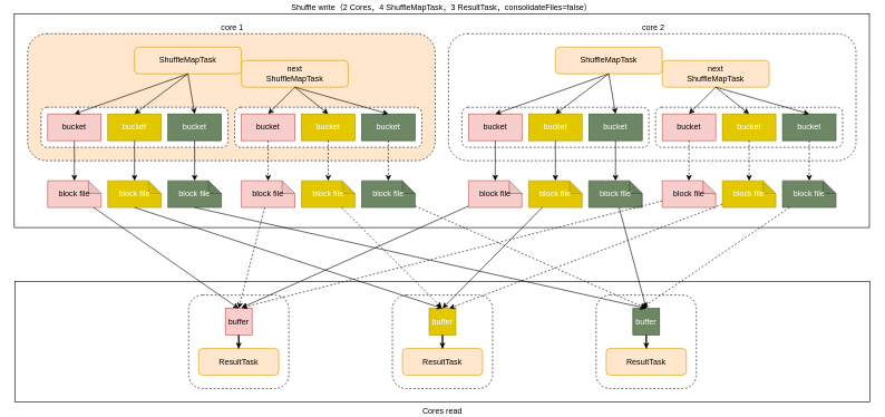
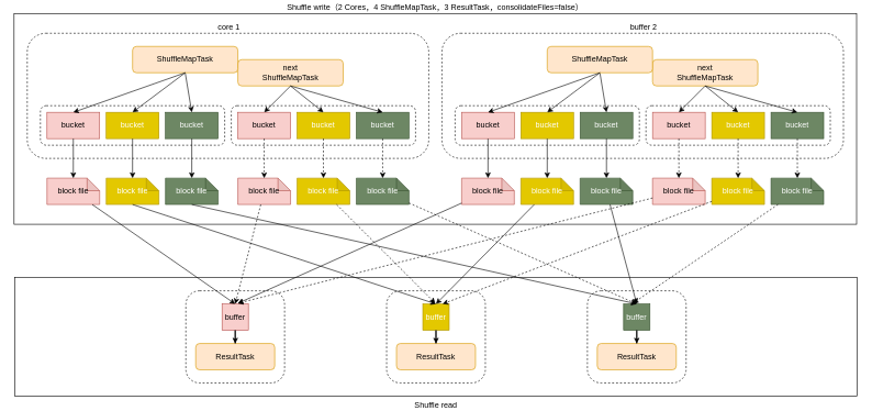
  <mxCell id="0" />
  <mxCell id="1" parent="0" />
  <mxCell id="2" value="Shuffle write（2 Cores，4 ShuffleMapTask，3 ResultTask，consolidateFiles=false）" style="rounded=0;whiteSpace=wrap;html=1;labelPosition=center;verticalLabelPosition=top;align=center;verticalAlign=bottom;" parent="1" vertex="1"><mxGeometry x="20" y="20" width="1280" height="320" as="geometry" /></mxCell>
  <mxCell id="3" value="" style="group;fillColor=#FFFFFF;" parent="1" vertex="1" connectable="0"><mxGeometry x="580" y="270" width="130" height="40" as="geometry" /></mxCell>
- <mxCell id="4" value="&amp;nbsp;core 1" style="rounded=1;whiteSpace=wrap;html=1;dashed=1;labelPosition=center;verticalLabelPosition=top;align=center;verticalAlign=bottom;fillColor=#ffe6cc;" parent="1" vertex="1"><mxGeometry x="40" y="50" width="610" height="190" as="geometry" /></mxCell>
+ <mxCell id="4" value="&amp;nbsp;core 1" style="rounded=1;whiteSpace=wrap;html=1;dashed=1;labelPosition=center;verticalLabelPosition=top;align=center;verticalAlign=bottom;" parent="1" vertex="1"><mxGeometry x="40" y="50" width="610" height="190" as="geometry" /></mxCell>
  <mxCell id="5" value="next&lt;br&gt;ShuffleMapTask" style="rounded=1;whiteSpace=wrap;html=1;fillColor=#ffe6cc;strokeColor=#d79b00;" parent="1" vertex="1"><mxGeometry x="360" y="90" width="160" height="40" as="geometry" /></mxCell>
  <mxCell id="6" value="" style="group" parent="1" vertex="1" connectable="0"><mxGeometry x="360" y="270" width="260" height="40" as="geometry" /></mxCell>
  <mxCell id="7" value="block file" style="shape=note;whiteSpace=wrap;html=1;backgroundOutline=1;darkOpacity=0.05;fontSize=12;size=19;fontStyle=0;fillColor=#f8cecc;strokeColor=#b85450;" parent="6" vertex="1"><mxGeometry width="80" height="40" as="geometry" /></mxCell>
  <mxCell id="8" value="block file" style="shape=note;whiteSpace=wrap;html=1;backgroundOutline=1;darkOpacity=0.05;fontSize=12;size=19;fontStyle=0;fillColor=#e3c800;strokeColor=#B09500;fontColor=#ffffff;" parent="6" vertex="1"><mxGeometry x="90" width="80" height="40" as="geometry" /></mxCell>
  <mxCell id="9" value="block file" style="shape=note;whiteSpace=wrap;html=1;backgroundOutline=1;darkOpacity=0.05;fontSize=12;size=19;fontStyle=0;fillColor=#6d8764;strokeColor=#3A5431;fontColor=#ffffff;" parent="6" vertex="1"><mxGeometry x="180" width="80" height="40" as="geometry" /></mxCell>
  <mxCell id="10" value="" style="rounded=1;whiteSpace=wrap;html=1;dashed=1;" parent="1" vertex="1"><mxGeometry x="350" y="160" width="280" height="60" as="geometry" /></mxCell>
  <mxCell id="11" value="bucket" style="rounded=0;whiteSpace=wrap;html=1;fillColor=#6d8764;strokeColor=#3A5431;fontColor=#ffffff;" parent="1" vertex="1"><mxGeometry x="540" y="170" width="80" height="40" as="geometry" /></mxCell>
  <mxCell id="12" style="edgeStyle=none;rounded=0;orthogonalLoop=1;jettySize=auto;html=1;exitX=0.5;exitY=1;exitDx=0;exitDy=0;dashed=1;" parent="1" source="11" target="9" edge="1"><mxGeometry relative="1" as="geometry"><mxPoint x="370" y="290" as="targetPoint" /></mxGeometry></mxCell>
  <mxCell id="13" value="bucket" style="rounded=0;whiteSpace=wrap;html=1;fillColor=#f8cecc;strokeColor=#b85450;" parent="1" vertex="1"><mxGeometry x="360" y="170" width="80" height="40" as="geometry" /></mxCell>
  <mxCell id="14" style="edgeStyle=none;rounded=0;orthogonalLoop=1;jettySize=auto;html=1;exitX=0.5;exitY=1;exitDx=0;exitDy=0;entryX=0.5;entryY=0;entryDx=0;entryDy=0;entryPerimeter=0;dashed=1;" parent="1" source="13" target="7" edge="1"><mxGeometry relative="1" as="geometry"><mxPoint x="280" y="230" as="sourcePoint" /><mxPoint x="280" y="290" as="targetPoint" /></mxGeometry></mxCell>
  <mxCell id="15" value="bucket" style="rounded=0;whiteSpace=wrap;html=1;fillColor=#e3c800;strokeColor=#B09500;fontColor=#ffffff;" parent="1" vertex="1"><mxGeometry x="450" y="170" width="80" height="40" as="geometry" /></mxCell>
  <mxCell id="16" style="edgeStyle=none;rounded=0;orthogonalLoop=1;jettySize=auto;html=1;entryX=0.5;entryY=0;entryDx=0;entryDy=0;exitX=0.5;exitY=1;exitDx=0;exitDy=0;entryPerimeter=0;dashed=1;" parent="1" source="15" target="8" edge="1"><mxGeometry relative="1" as="geometry"><mxPoint x="325" y="230" as="sourcePoint" /><mxPoint x="325" y="290" as="targetPoint" /></mxGeometry></mxCell>
  <mxCell id="17" value="" style="rounded=1;whiteSpace=wrap;html=1;dashed=1;" parent="1" vertex="1"><mxGeometry x="60" y="160" width="280" height="60" as="geometry" /></mxCell>
  <mxCell id="18" value="bucket" style="rounded=0;whiteSpace=wrap;html=1;fillColor=#6d8764;strokeColor=#3A5431;fontColor=#ffffff;" parent="1" vertex="1"><mxGeometry x="250" y="170" width="80" height="40" as="geometry" /></mxCell>
  <mxCell id="19" style="edgeStyle=none;rounded=0;orthogonalLoop=1;jettySize=auto;html=1;entryX=0.5;entryY=0;entryDx=0;entryDy=0;exitX=0.5;exitY=1;exitDx=0;exitDy=0;" parent="1" source="21" target="18" edge="1"><mxGeometry relative="1" as="geometry" /></mxCell>
  <mxCell id="20" style="edgeStyle=none;rounded=0;orthogonalLoop=1;jettySize=auto;html=1;exitX=0.5;exitY=1;exitDx=0;exitDy=0;" parent="1" source="18" target="30" edge="1"><mxGeometry relative="1" as="geometry"><mxPoint x="210" y="270" as="targetPoint" /></mxGeometry></mxCell>
  <mxCell id="21" value="ShuffleMapTask" style="rounded=1;whiteSpace=wrap;html=1;fillColor=#ffe6cc;strokeColor=#d79b00;" parent="1" vertex="1"><mxGeometry x="200" y="70" width="160" height="40" as="geometry" /></mxCell>
  <mxCell id="22" value="block file" style="shape=note;whiteSpace=wrap;html=1;backgroundOutline=1;darkOpacity=0.05;fontSize=12;size=19;fontStyle=0;fillColor=#f8cecc;strokeColor=#b85450;" parent="1" vertex="1"><mxGeometry x="70" y="270" width="80" height="40" as="geometry" /></mxCell>
  <mxCell id="23" value="bucket" style="rounded=0;whiteSpace=wrap;html=1;fillColor=#f8cecc;strokeColor=#b85450;" parent="1" vertex="1"><mxGeometry x="70" y="170" width="80" height="40" as="geometry" /></mxCell>
  <mxCell id="24" style="rounded=0;orthogonalLoop=1;jettySize=auto;html=1;entryX=0.5;entryY=0;entryDx=0;entryDy=0;exitX=0.5;exitY=1;exitDx=0;exitDy=0;" parent="1" source="21" target="23" edge="1"><mxGeometry relative="1" as="geometry"><mxPoint x="140" y="175.714" as="targetPoint" /></mxGeometry></mxCell>
  <mxCell id="25" style="edgeStyle=none;rounded=0;orthogonalLoop=1;jettySize=auto;html=1;exitX=0.5;exitY=1;exitDx=0;exitDy=0;entryX=0.5;entryY=0;entryDx=0;entryDy=0;entryPerimeter=0;" parent="1" source="23" target="22" edge="1"><mxGeometry relative="1" as="geometry"><mxPoint x="120" y="210" as="sourcePoint" /><mxPoint x="120" y="270" as="targetPoint" /></mxGeometry></mxCell>
  <mxCell id="26" value="bucket" style="rounded=0;whiteSpace=wrap;html=1;fillColor=#e3c800;strokeColor=#B09500;fontColor=#ffffff;" parent="1" vertex="1"><mxGeometry x="160" y="170" width="80" height="40" as="geometry" /></mxCell>
  <mxCell id="27" style="edgeStyle=none;rounded=0;orthogonalLoop=1;jettySize=auto;html=1;entryX=0.5;entryY=0;entryDx=0;entryDy=0;exitX=0.5;exitY=1;exitDx=0;exitDy=0;" parent="1" source="21" target="26" edge="1"><mxGeometry relative="1" as="geometry"><mxPoint x="165" y="170" as="targetPoint" /></mxGeometry></mxCell>
  <mxCell id="28" value="block file" style="shape=note;whiteSpace=wrap;html=1;backgroundOutline=1;darkOpacity=0.05;fontSize=12;size=19;fontStyle=0;fillColor=#e3c800;strokeColor=#B09500;fontColor=#ffffff;" parent="1" vertex="1"><mxGeometry x="160" y="270" width="80" height="40" as="geometry" /></mxCell>
  <mxCell id="29" style="edgeStyle=none;rounded=0;orthogonalLoop=1;jettySize=auto;html=1;entryX=0.5;entryY=0;entryDx=0;entryDy=0;exitX=0.5;exitY=1;exitDx=0;exitDy=0;entryPerimeter=0;" parent="1" source="26" target="28" edge="1"><mxGeometry relative="1" as="geometry"><mxPoint x="165" y="210" as="sourcePoint" /><mxPoint x="165" y="270" as="targetPoint" /></mxGeometry></mxCell>
  <mxCell id="30" value="block file" style="shape=note;whiteSpace=wrap;html=1;backgroundOutline=1;darkOpacity=0.05;fontSize=12;size=19;fontStyle=0;fillColor=#6d8764;strokeColor=#3A5431;fontColor=#ffffff;" parent="1" vertex="1"><mxGeometry x="250" y="270" width="80" height="40" as="geometry" /></mxCell>
- <mxCell id="31" value="&amp;nbsp;core 2" style="rounded=1;whiteSpace=wrap;html=1;dashed=1;labelPosition=center;verticalLabelPosition=top;align=center;verticalAlign=bottom;" parent="1" vertex="1"><mxGeometry x="670" y="50" width="610" height="190" as="geometry" /></mxCell>
+ <mxCell id="31" value="&amp;nbsp;buffer 2" style="rounded=1;whiteSpace=wrap;html=1;dashed=1;labelPosition=center;verticalLabelPosition=top;align=center;verticalAlign=bottom;" parent="1" vertex="1"><mxGeometry x="670" y="50" width="610" height="190" as="geometry" /></mxCell>
  <mxCell id="32" value="next&lt;br&gt;ShuffleMapTask" style="rounded=1;whiteSpace=wrap;html=1;fillColor=#ffe6cc;strokeColor=#d79b00;" parent="1" vertex="1"><mxGeometry x="990" y="90" width="160" height="40" as="geometry" /></mxCell>
  <mxCell id="33" value="" style="group" parent="1" vertex="1" connectable="0"><mxGeometry x="990" y="270" width="260" height="40" as="geometry" /></mxCell>
  <mxCell id="34" value="block file" style="shape=note;whiteSpace=wrap;html=1;backgroundOutline=1;darkOpacity=0.05;fontSize=12;size=19;fontStyle=0;fillColor=#f8cecc;strokeColor=#b85450;" parent="33" vertex="1"><mxGeometry width="80" height="40" as="geometry" /></mxCell>
  <mxCell id="35" value="block file" style="shape=note;whiteSpace=wrap;html=1;backgroundOutline=1;darkOpacity=0.05;fontSize=12;size=19;fontStyle=0;fillColor=#e3c800;strokeColor=#B09500;fontColor=#ffffff;" parent="33" vertex="1"><mxGeometry x="90" width="80" height="40" as="geometry" /></mxCell>
  <mxCell id="36" value="block file" style="shape=note;whiteSpace=wrap;html=1;backgroundOutline=1;darkOpacity=0.05;fontSize=12;size=19;fontStyle=0;fillColor=#6d8764;strokeColor=#3A5431;fontColor=#ffffff;" parent="33" vertex="1"><mxGeometry x="180" width="80" height="40" as="geometry" /></mxCell>
  <mxCell id="37" value="" style="rounded=1;whiteSpace=wrap;html=1;dashed=1;" parent="1" vertex="1"><mxGeometry x="980" y="160" width="280" height="60" as="geometry" /></mxCell>
  <mxCell id="38" value="bucket" style="rounded=0;whiteSpace=wrap;html=1;fillColor=#6d8764;strokeColor=#3A5431;fontColor=#ffffff;" parent="1" vertex="1"><mxGeometry x="1170" y="170" width="80" height="40" as="geometry" /></mxCell>
  <mxCell id="39" style="edgeStyle=none;rounded=0;orthogonalLoop=1;jettySize=auto;html=1;exitX=0.5;exitY=1;exitDx=0;exitDy=0;dashed=1;" parent="1" source="38" target="36" edge="1"><mxGeometry relative="1" as="geometry"><mxPoint x="1000" y="290" as="targetPoint" /></mxGeometry></mxCell>
  <mxCell id="40" value="bucket" style="rounded=0;whiteSpace=wrap;html=1;fillColor=#f8cecc;strokeColor=#b85450;" parent="1" vertex="1"><mxGeometry x="990" y="170" width="80" height="40" as="geometry" /></mxCell>
  <mxCell id="41" style="edgeStyle=none;rounded=0;orthogonalLoop=1;jettySize=auto;html=1;exitX=0.5;exitY=1;exitDx=0;exitDy=0;entryX=0.5;entryY=0;entryDx=0;entryDy=0;entryPerimeter=0;dashed=1;" parent="1" source="40" target="34" edge="1"><mxGeometry relative="1" as="geometry"><mxPoint x="910" y="230" as="sourcePoint" /><mxPoint x="910" y="290" as="targetPoint" /></mxGeometry></mxCell>
  <mxCell id="42" value="bucket" style="rounded=0;whiteSpace=wrap;html=1;fillColor=#e3c800;strokeColor=#B09500;fontColor=#ffffff;" parent="1" vertex="1"><mxGeometry x="1080" y="170" width="80" height="40" as="geometry" /></mxCell>
  <mxCell id="43" style="edgeStyle=none;rounded=0;orthogonalLoop=1;jettySize=auto;html=1;entryX=0.5;entryY=0;entryDx=0;entryDy=0;exitX=0.5;exitY=1;exitDx=0;exitDy=0;entryPerimeter=0;dashed=1;" parent="1" source="42" target="35" edge="1"><mxGeometry relative="1" as="geometry"><mxPoint x="955" y="230" as="sourcePoint" /><mxPoint x="955" y="290" as="targetPoint" /></mxGeometry></mxCell>
  <mxCell id="44" value="" style="rounded=1;whiteSpace=wrap;html=1;dashed=1;" parent="1" vertex="1"><mxGeometry x="690" y="160" width="280" height="60" as="geometry" /></mxCell>
  <mxCell id="45" value="bucket" style="rounded=0;whiteSpace=wrap;html=1;fillColor=#6d8764;strokeColor=#3A5431;fontColor=#ffffff;" parent="1" vertex="1"><mxGeometry x="880" y="170" width="80" height="40" as="geometry" /></mxCell>
  <mxCell id="46" style="edgeStyle=none;rounded=0;orthogonalLoop=1;jettySize=auto;html=1;entryX=0.5;entryY=0;entryDx=0;entryDy=0;exitX=0.5;exitY=1;exitDx=0;exitDy=0;" parent="1" source="48" target="45" edge="1"><mxGeometry relative="1" as="geometry" /></mxCell>
  <mxCell id="47" style="edgeStyle=none;rounded=0;orthogonalLoop=1;jettySize=auto;html=1;exitX=0.5;exitY=1;exitDx=0;exitDy=0;" parent="1" source="45" target="57" edge="1"><mxGeometry relative="1" as="geometry"><mxPoint x="840" y="270" as="targetPoint" /></mxGeometry></mxCell>
  <mxCell id="48" value="ShuffleMapTask" style="rounded=1;whiteSpace=wrap;html=1;fillColor=#ffe6cc;strokeColor=#d79b00;" parent="1" vertex="1"><mxGeometry x="830" y="70" width="160" height="40" as="geometry" /></mxCell>
  <mxCell id="49" value="block file" style="shape=note;whiteSpace=wrap;html=1;backgroundOutline=1;darkOpacity=0.05;fontSize=12;size=19;fontStyle=0;fillColor=#f8cecc;strokeColor=#b85450;" parent="1" vertex="1"><mxGeometry x="700" y="270" width="80" height="40" as="geometry" /></mxCell>
  <mxCell id="50" value="bucket" style="rounded=0;whiteSpace=wrap;html=1;fillColor=#f8cecc;strokeColor=#b85450;" parent="1" vertex="1"><mxGeometry x="700" y="170" width="80" height="40" as="geometry" /></mxCell>
  <mxCell id="51" style="rounded=0;orthogonalLoop=1;jettySize=auto;html=1;entryX=0.5;entryY=0;entryDx=0;entryDy=0;exitX=0.5;exitY=1;exitDx=0;exitDy=0;" parent="1" source="48" target="50" edge="1"><mxGeometry relative="1" as="geometry"><mxPoint x="770" y="175.714" as="targetPoint" /></mxGeometry></mxCell>
  <mxCell id="52" style="edgeStyle=none;rounded=0;orthogonalLoop=1;jettySize=auto;html=1;exitX=0.5;exitY=1;exitDx=0;exitDy=0;entryX=0.5;entryY=0;entryDx=0;entryDy=0;entryPerimeter=0;" parent="1" source="50" target="49" edge="1"><mxGeometry relative="1" as="geometry"><mxPoint x="750" y="210" as="sourcePoint" /><mxPoint x="750" y="270" as="targetPoint" /></mxGeometry></mxCell>
  <mxCell id="53" value="bucket" style="rounded=0;whiteSpace=wrap;html=1;fillColor=#e3c800;strokeColor=#B09500;fontColor=#ffffff;" parent="1" vertex="1"><mxGeometry x="790" y="170" width="80" height="40" as="geometry" /></mxCell>
  <mxCell id="54" style="edgeStyle=none;rounded=0;orthogonalLoop=1;jettySize=auto;html=1;entryX=0.5;entryY=0;entryDx=0;entryDy=0;exitX=0.5;exitY=1;exitDx=0;exitDy=0;" parent="1" source="48" target="53" edge="1"><mxGeometry relative="1" as="geometry"><mxPoint x="795" y="170" as="targetPoint" /></mxGeometry></mxCell>
  <mxCell id="55" value="block file" style="shape=note;whiteSpace=wrap;html=1;backgroundOutline=1;darkOpacity=0.05;fontSize=12;size=19;fontStyle=0;fillColor=#e3c800;strokeColor=#B09500;fontColor=#ffffff;" parent="1" vertex="1"><mxGeometry x="790" y="270" width="80" height="40" as="geometry" /></mxCell>
  <mxCell id="56" style="edgeStyle=none;rounded=0;orthogonalLoop=1;jettySize=auto;html=1;entryX=0.5;entryY=0;entryDx=0;entryDy=0;exitX=0.5;exitY=1;exitDx=0;exitDy=0;entryPerimeter=0;" parent="1" source="53" target="55" edge="1"><mxGeometry relative="1" as="geometry"><mxPoint x="795" y="210" as="sourcePoint" /><mxPoint x="795" y="270" as="targetPoint" /></mxGeometry></mxCell>
  <mxCell id="57" value="block file" style="shape=note;whiteSpace=wrap;html=1;backgroundOutline=1;darkOpacity=0.05;fontSize=12;size=19;fontStyle=0;fillColor=#6d8764;strokeColor=#3A5431;fontColor=#ffffff;" parent="1" vertex="1"><mxGeometry x="880" y="270" width="80" height="40" as="geometry" /></mxCell>
- <mxCell id="58" value="Cores read" style="rounded=0;whiteSpace=wrap;html=1;labelPosition=center;verticalLabelPosition=bottom;align=center;verticalAlign=top;" parent="1" vertex="1"><mxGeometry x="21" y="421" width="1280" height="180" as="geometry" /></mxCell>
+ <mxCell id="58" value="Shuffle read" style="rounded=0;whiteSpace=wrap;html=1;labelPosition=center;verticalLabelPosition=bottom;align=center;verticalAlign=top;" parent="1" vertex="1"><mxGeometry x="21" y="421" width="1280" height="180" as="geometry" /></mxCell>
  <mxCell id="59" value="" style="rounded=1;whiteSpace=wrap;html=1;dashed=1;" parent="1" vertex="1"><mxGeometry x="281" y="441" width="150" height="140" as="geometry" /></mxCell>
  <mxCell id="60" value="ResultTask" style="rounded=1;whiteSpace=wrap;html=1;fillColor=#ffe6cc;strokeColor=#d79b00;verticalAlign=middle;comic=0;shadow=0;glass=0;" parent="1" vertex="1"><mxGeometry x="296" y="521" width="120" height="40" as="geometry" /></mxCell>
  <mxCell id="61" value="buffer" style="rounded=0;whiteSpace=wrap;html=1;fillColor=#f8cecc;strokeColor=#b85450;" parent="1" vertex="1"><mxGeometry x="336" y="461" width="40" height="40" as="geometry" /></mxCell>
  <mxCell id="62" style="edgeStyle=orthogonalEdgeStyle;rounded=0;orthogonalLoop=1;jettySize=auto;html=1;entryX=0.5;entryY=0;entryDx=0;entryDy=0;" parent="1" source="61" target="60" edge="1"><mxGeometry relative="1" as="geometry" /></mxCell>
  <mxCell id="63" value="" style="rounded=1;whiteSpace=wrap;html=1;dashed=1;" parent="1" vertex="1"><mxGeometry x="586" y="441" width="150" height="140" as="geometry" /></mxCell>
  <mxCell id="64" value="ResultTask" style="rounded=1;whiteSpace=wrap;html=1;fillColor=#ffe6cc;strokeColor=#d79b00;verticalAlign=middle;comic=0;shadow=0;glass=0;" parent="1" vertex="1"><mxGeometry x="601" y="521" width="120" height="40" as="geometry" /></mxCell>
  <mxCell id="65" value="buffer" style="rounded=0;whiteSpace=wrap;html=1;fillColor=#e3c800;strokeColor=#B09500;fontColor=#ffffff;" parent="1" vertex="1"><mxGeometry x="641" y="461" width="40" height="40" as="geometry" /></mxCell>
  <mxCell id="66" style="edgeStyle=orthogonalEdgeStyle;rounded=0;orthogonalLoop=1;jettySize=auto;html=1;entryX=0.5;entryY=0;entryDx=0;entryDy=0;strokeColor=#000000;" parent="1" source="65" target="64" edge="1"><mxGeometry relative="1" as="geometry" /></mxCell>
  <mxCell id="67" value="" style="rounded=1;whiteSpace=wrap;html=1;dashed=1;" parent="1" vertex="1"><mxGeometry x="891" y="441" width="150" height="140" as="geometry" /></mxCell>
  <mxCell id="68" value="ResultTask" style="rounded=1;whiteSpace=wrap;html=1;fillColor=#ffe6cc;strokeColor=#d79b00;verticalAlign=middle;comic=0;shadow=0;glass=0;" parent="1" vertex="1"><mxGeometry x="906" y="521" width="120" height="40" as="geometry" /></mxCell>
  <mxCell id="69" value="buffer" style="rounded=0;whiteSpace=wrap;html=1;fillColor=#6d8764;strokeColor=#3A5431;fontColor=#ffffff;" parent="1" vertex="1"><mxGeometry x="946" y="461" width="40" height="40" as="geometry" /></mxCell>
  <mxCell id="70" style="edgeStyle=orthogonalEdgeStyle;rounded=0;orthogonalLoop=1;jettySize=auto;html=1;entryX=0.5;entryY=0;entryDx=0;entryDy=0;strokeColor=#000000;" parent="1" source="69" target="68" edge="1"><mxGeometry relative="1" as="geometry" /></mxCell>
  <mxCell id="71" style="rounded=0;orthogonalLoop=1;jettySize=auto;html=1;entryX=0.5;entryY=0;entryDx=0;entryDy=0;fontSize=12;fontColor=#67AB9F;" parent="1" source="22" target="61" edge="1"><mxGeometry relative="1" as="geometry" /></mxCell>
  <mxCell id="72" style="edgeStyle=none;rounded=0;orthogonalLoop=1;jettySize=auto;html=1;entryX=0.5;entryY=0;entryDx=0;entryDy=0;fontSize=12;fontColor=#67AB9F;exitX=0.5;exitY=1;exitDx=0;exitDy=0;exitPerimeter=0;" parent="1" source="28" target="65" edge="1"><mxGeometry relative="1" as="geometry" /></mxCell>
  <mxCell id="73" style="edgeStyle=none;rounded=0;orthogonalLoop=1;jettySize=auto;html=1;entryX=0.5;entryY=0;entryDx=0;entryDy=0;fontSize=12;fontColor=#67AB9F;exitX=0.5;exitY=1;exitDx=0;exitDy=0;exitPerimeter=0;" parent="1" source="30" target="69" edge="1"><mxGeometry relative="1" as="geometry" /></mxCell>
  <mxCell id="74" style="edgeStyle=none;rounded=0;orthogonalLoop=1;jettySize=auto;html=1;fontSize=12;fontColor=#67AB9F;" parent="1" source="49" edge="1"><mxGeometry relative="1" as="geometry"><mxPoint x="360" y="460" as="targetPoint" /></mxGeometry></mxCell>
  <mxCell id="75" style="edgeStyle=none;rounded=0;orthogonalLoop=1;jettySize=auto;html=1;entryX=0.5;entryY=0;entryDx=0;entryDy=0;fontSize=12;fontColor=#67AB9F;" parent="1" source="55" target="65" edge="1"><mxGeometry relative="1" as="geometry" /></mxCell>
  <mxCell id="76" style="edgeStyle=none;rounded=0;orthogonalLoop=1;jettySize=auto;html=1;entryX=0.5;entryY=0;entryDx=0;entryDy=0;fontSize=12;fontColor=#67AB9F;" parent="1" source="57" target="69" edge="1"><mxGeometry relative="1" as="geometry" /></mxCell>
  <mxCell id="77" style="edgeStyle=none;rounded=0;orthogonalLoop=1;jettySize=auto;html=1;entryX=0.5;entryY=0;entryDx=0;entryDy=0;fontSize=12;fontColor=#67AB9F;dashed=1;" parent="1" source="7" target="61" edge="1"><mxGeometry relative="1" as="geometry" /></mxCell>
  <mxCell id="78" style="edgeStyle=none;rounded=0;orthogonalLoop=1;jettySize=auto;html=1;dashed=1;fontSize=12;fontColor=#67AB9F;" parent="1" source="8" edge="1"><mxGeometry relative="1" as="geometry"><mxPoint x="660" y="460" as="targetPoint" /></mxGeometry></mxCell>
  <mxCell id="79" style="edgeStyle=none;rounded=0;orthogonalLoop=1;jettySize=auto;html=1;entryX=0.5;entryY=0;entryDx=0;entryDy=0;dashed=1;fontSize=12;fontColor=#67AB9F;" parent="1" source="9" target="69" edge="1"><mxGeometry relative="1" as="geometry" /></mxCell>
  <mxCell id="80" style="edgeStyle=none;rounded=0;orthogonalLoop=1;jettySize=auto;html=1;dashed=1;fontSize=12;fontColor=#67AB9F;" parent="1" source="34" edge="1"><mxGeometry relative="1" as="geometry"><mxPoint x="360" y="460" as="targetPoint" /></mxGeometry></mxCell>
  <mxCell id="81" style="edgeStyle=none;rounded=0;orthogonalLoop=1;jettySize=auto;html=1;entryX=0.75;entryY=0;entryDx=0;entryDy=0;dashed=1;fontSize=12;fontColor=#67AB9F;" parent="1" source="35" target="65" edge="1"><mxGeometry relative="1" as="geometry" /></mxCell>
  <mxCell id="82" style="edgeStyle=none;rounded=0;orthogonalLoop=1;jettySize=auto;html=1;dashed=1;fontSize=12;fontColor=#67AB9F;" parent="1" source="36" edge="1"><mxGeometry relative="1" as="geometry"><mxPoint x="960" y="460" as="targetPoint" /></mxGeometry></mxCell>
  <mxCell id="83" style="rounded=0;orthogonalLoop=1;jettySize=auto;html=1;entryX=0.5;entryY=0;entryDx=0;entryDy=0;exitX=0.5;exitY=1;exitDx=0;exitDy=0;" parent="1" source="5" target="13" edge="1"><mxGeometry relative="1" as="geometry"><mxPoint x="300" y="195.714" as="targetPoint" /></mxGeometry></mxCell>
  <mxCell id="84" style="edgeStyle=none;rounded=0;orthogonalLoop=1;jettySize=auto;html=1;entryX=0.5;entryY=0;entryDx=0;entryDy=0;exitX=0.5;exitY=1;exitDx=0;exitDy=0;" parent="1" source="5" target="15" edge="1"><mxGeometry relative="1" as="geometry"><mxPoint x="325" y="190" as="targetPoint" /></mxGeometry></mxCell>
  <mxCell id="85" style="edgeStyle=none;rounded=0;orthogonalLoop=1;jettySize=auto;html=1;entryX=0.5;entryY=0;entryDx=0;entryDy=0;exitX=0.5;exitY=1;exitDx=0;exitDy=0;" parent="1" source="5" target="11" edge="1"><mxGeometry relative="1" as="geometry" /></mxCell>
  <mxCell id="86" style="rounded=0;orthogonalLoop=1;jettySize=auto;html=1;entryX=0.5;entryY=0;entryDx=0;entryDy=0;exitX=0.5;exitY=1;exitDx=0;exitDy=0;" parent="1" source="32" target="40" edge="1"><mxGeometry relative="1" as="geometry"><mxPoint x="930" y="195.714" as="targetPoint" /></mxGeometry></mxCell>
  <mxCell id="87" style="edgeStyle=none;rounded=0;orthogonalLoop=1;jettySize=auto;html=1;entryX=0.5;entryY=0;entryDx=0;entryDy=0;exitX=0.5;exitY=1;exitDx=0;exitDy=0;" parent="1" source="32" target="42" edge="1"><mxGeometry relative="1" as="geometry"><mxPoint x="955" y="190" as="targetPoint" /></mxGeometry></mxCell>
  <mxCell id="88" style="edgeStyle=none;rounded=0;orthogonalLoop=1;jettySize=auto;html=1;entryX=0.5;entryY=0;entryDx=0;entryDy=0;exitX=0.5;exitY=1;exitDx=0;exitDy=0;" parent="1" source="32" target="38" edge="1"><mxGeometry relative="1" as="geometry" /></mxCell>
